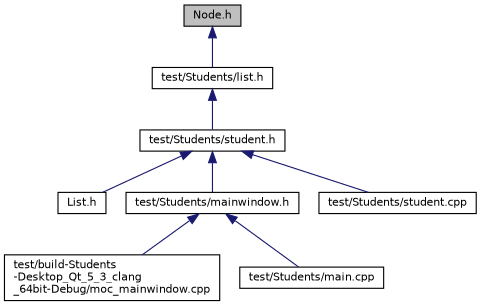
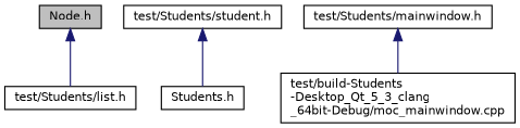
  digraph {
    fontname="DejaVu Sans"
    node [color=black fillcolor=white fontname="DejaVu Sans" fontsize=10 shape=record style=filled]
    edge [color=midnightblue dir=back fontname="DejaVu Sans" fontsize=10 labelfontname=Helvetica labelfontsize=10 style=solid]
    n1 [fillcolor=grey75 fontcolor=black height=0.2 label="Node.h" width=0.4]
    n2 [height=0.2 label="test/Students/list.h" width=0.4]
-   n3 [height=0.2 label="List.h" width=0.4]
+   n3 [height=0.2 label="Students.h" width=0.4]
    n4 [height=0.2 label="test/Students/student.h" width=0.4]
    n5 [height=0.2 label="test/Students/mainwindow.h" width=0.4]
-   n6 [height=0.2 label="test/Students/student.cpp" width=0.4]
    n7 [height=0.2 label="test/build-Students\l-Desktop_Qt_5_3_clang\l_64bit-Debug/moc_mainwindow.cpp" width=0.4]
-   n8 [height=0.2 label="test/Students/main.cpp" width=0.4]
    n1 -> n2
-   n2 -> n4
    n4 -> n3
-   n4 -> n5
-   n4 -> n6
    n5 -> n7
-   n5 -> n8
  }
